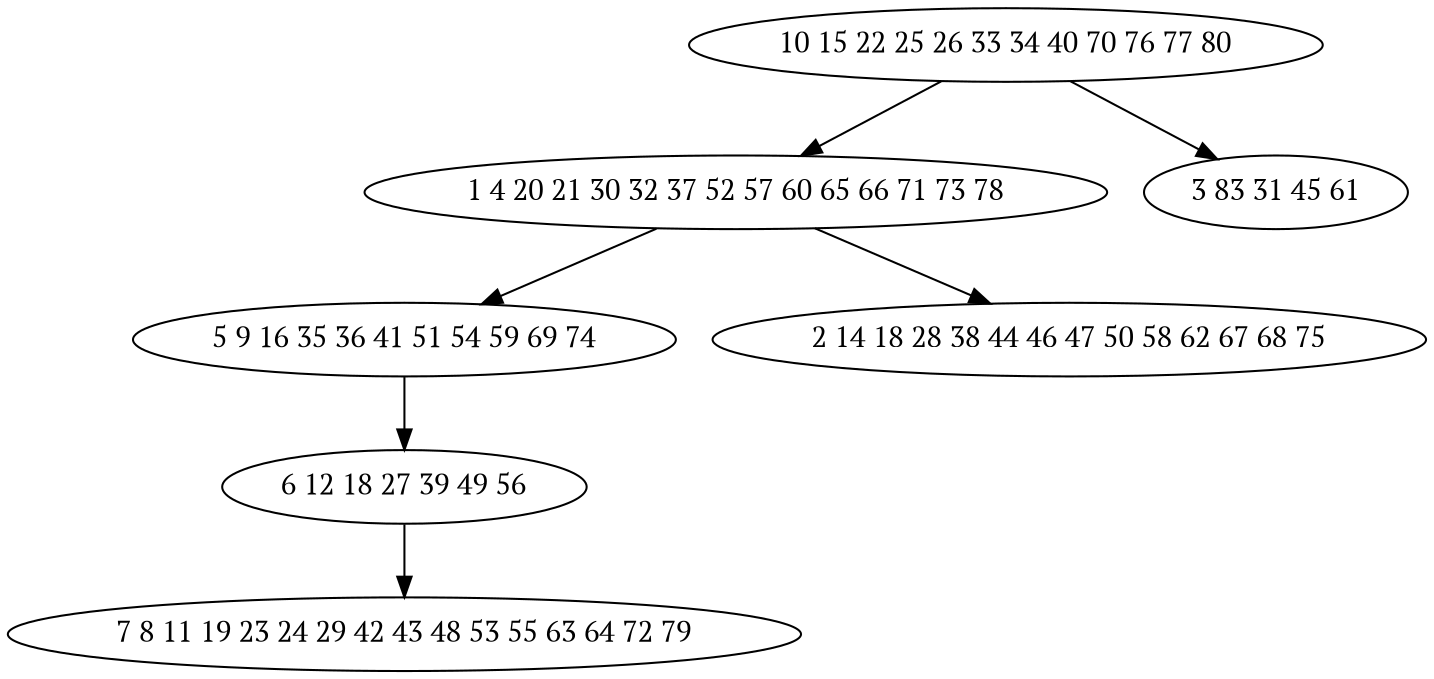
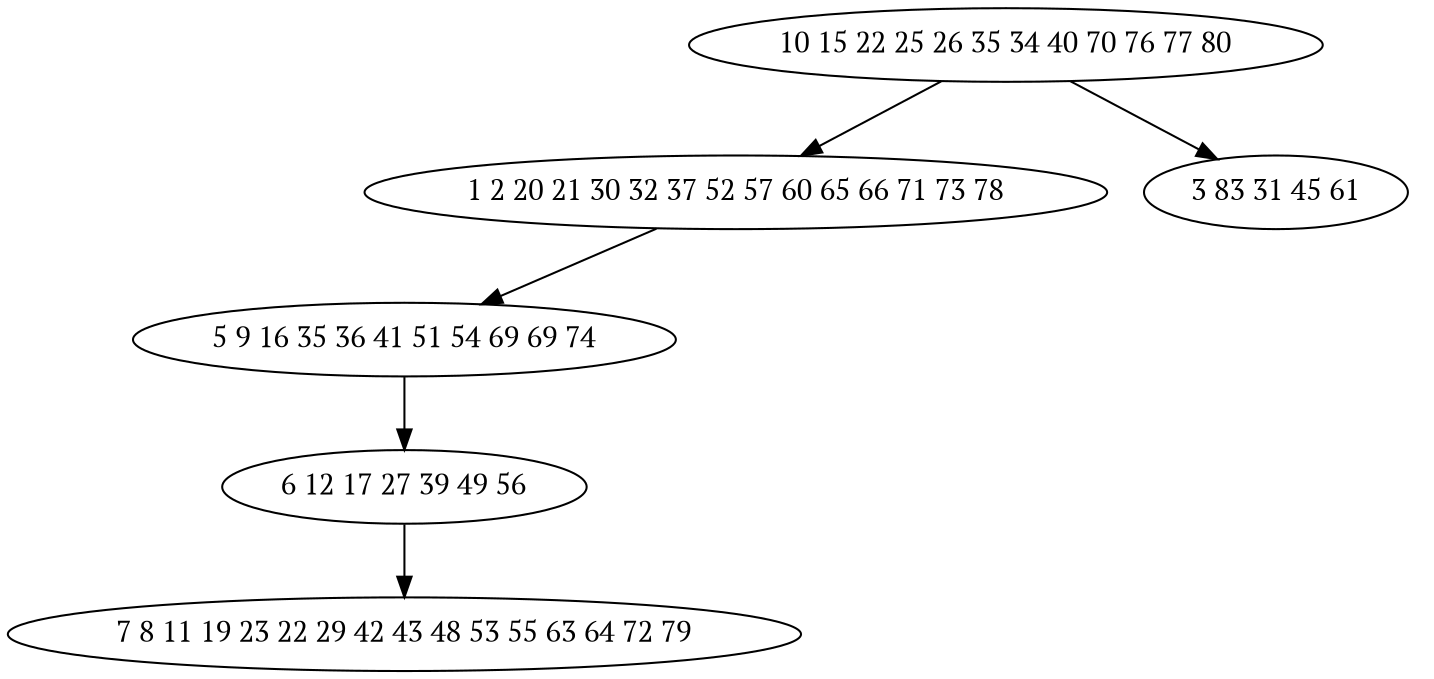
  digraph {
    fontname="PT Serif"
    node [fontname="PT Serif"]
    edge [fontname="PT Serif"]
-   n1 [label="1 4 20 21 30 32 37 52 57 60 65 66 71 73 78"]
-   n2 [label="5 9 16 35 36 41 51 54 59 69 74"]
-   n3 [label="2 14 18 28 38 44 46 47 50 58 62 67 68 75"]
-   n4 [label="6 12 18 27 39 49 56"]
-   n5 [label="10 15 22 25 26 33 34 40 70 76 77 80"]
+   n1 [label="1 2 20 21 30 32 37 52 57 60 65 66 71 73 78"]
+   n2 [label="5 9 16 35 36 41 51 54 69 69 74"]
+   n4 [label="6 12 17 27 39 49 56"]
+   n5 [label="10 15 22 25 26 35 34 40 70 76 77 80"]
    n6 [label="3 83 31 45 61"]
-   n7 [label="7 8 11 19 23 24 29 42 43 48 53 55 63 64 72 79"]
+   n7 [label="7 8 11 19 23 22 29 42 43 48 53 55 63 64 72 79"]
    n1 -> n2
-   n1 -> n3
    n2 -> n4
    n4 -> n7
    n5 -> n1
    n5 -> n6
  }
